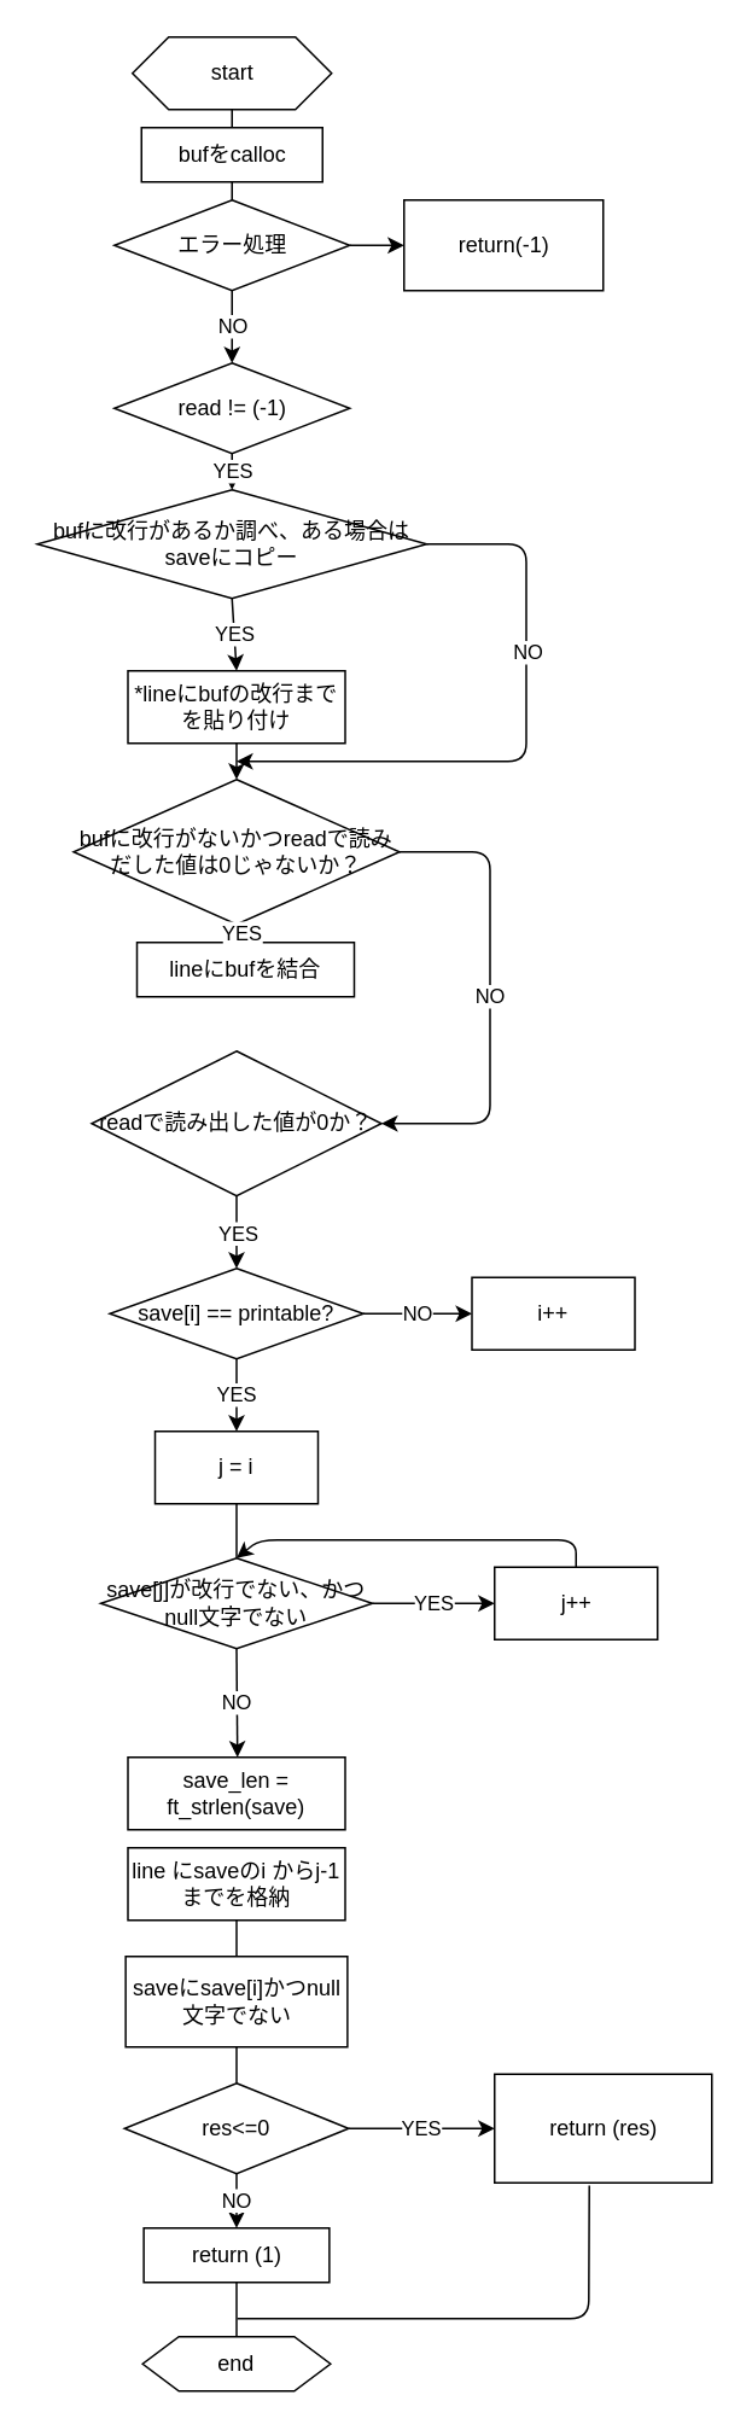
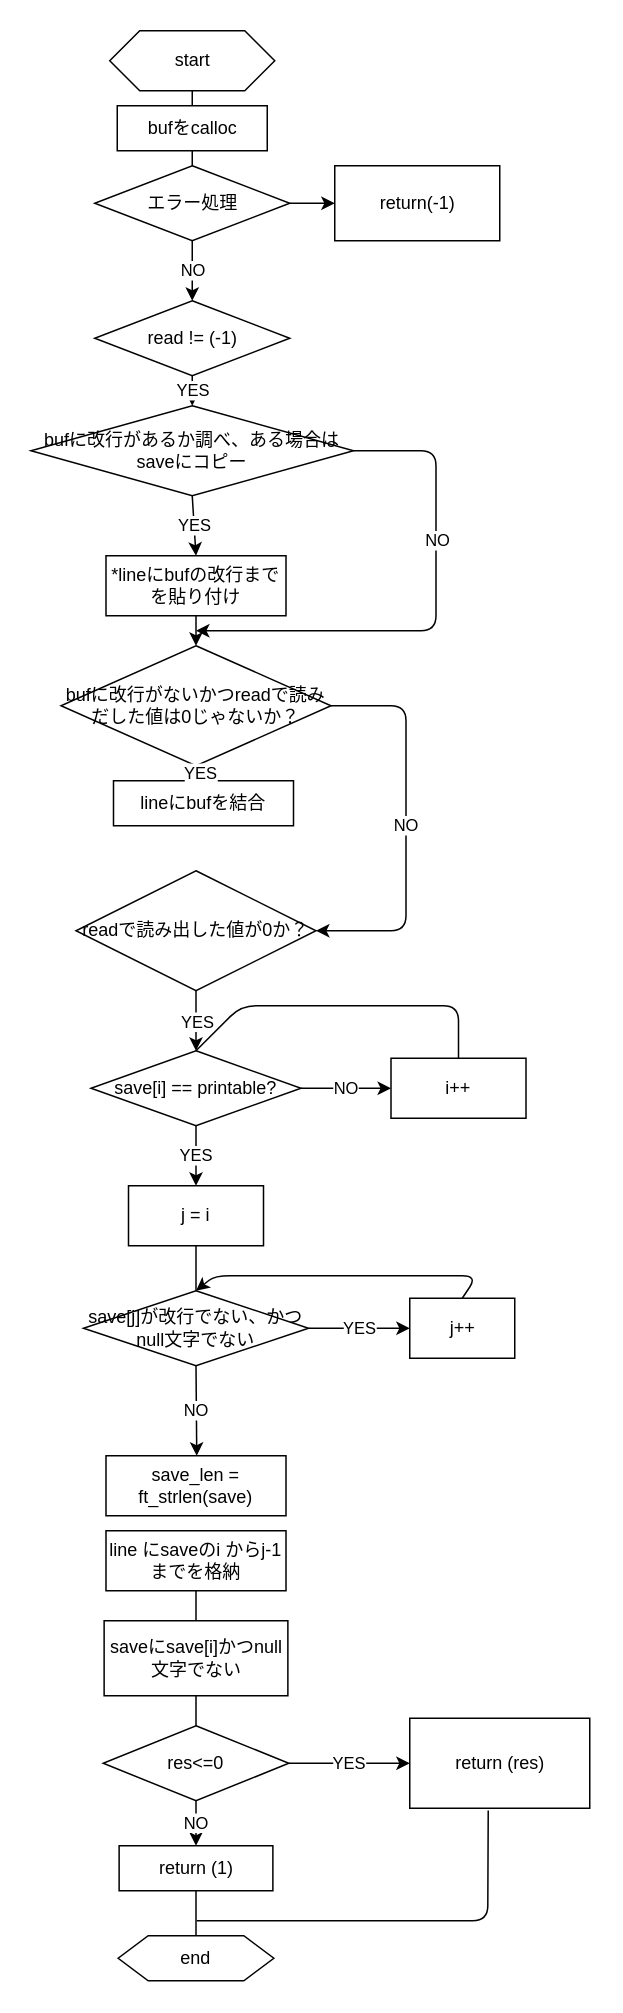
  <mxCell id="0" />
  <mxCell id="1" parent="0" />
  <mxCell id="2" value="start" style="shape=hexagon;perimeter=hexagonPerimeter2;whiteSpace=wrap;html=1;fixedSize=1;" parent="1" vertex="1"><mxGeometry x="72.5" y="20" width="110" height="40" as="geometry" /></mxCell>
  <mxCell id="3" value="bufをcalloc" style="rounded=0;whiteSpace=wrap;html=1;" parent="1" vertex="1"><mxGeometry x="77.5" y="70" width="100" height="30" as="geometry" /></mxCell>
  <mxCell id="4" style="edgeStyle=orthogonalEdgeStyle;rounded=0;orthogonalLoop=1;jettySize=auto;html=1;exitX=1;exitY=0.5;exitDx=0;exitDy=0;entryX=0;entryY=0.5;entryDx=0;entryDy=0;" parent="1" source="5" target="9" edge="1"><mxGeometry relative="1" as="geometry" /></mxCell>
  <mxCell id="5" value="エラー処理" style="rhombus;whiteSpace=wrap;html=1;" parent="1" vertex="1"><mxGeometry x="62.5" y="110" width="130" height="50" as="geometry" /></mxCell>
  <mxCell id="6" value="" style="endArrow=none;html=1;entryX=0.5;entryY=1;entryDx=0;entryDy=0;" parent="1" target="2" edge="1"><mxGeometry width="50" height="50" relative="1" as="geometry"><mxPoint x="127.5" y="70" as="sourcePoint" /><mxPoint x="192.5" y="250" as="targetPoint" /></mxGeometry></mxCell>
  <mxCell id="7" value="" style="endArrow=none;html=1;entryX=0.5;entryY=1;entryDx=0;entryDy=0;exitX=0.5;exitY=0;exitDx=0;exitDy=0;" parent="1" source="5" target="3" edge="1"><mxGeometry width="50" height="50" relative="1" as="geometry"><mxPoint x="137.5" y="60" as="sourcePoint" /><mxPoint x="137.5" y="30" as="targetPoint" /></mxGeometry></mxCell>
  <mxCell id="8" value="NO" style="endArrow=classic;html=1;exitX=0.5;exitY=1;exitDx=0;exitDy=0;" parent="1" source="5" edge="1"><mxGeometry relative="1" as="geometry"><mxPoint x="112.5" y="340" as="sourcePoint" /><mxPoint x="127.5" as="targetPoint" y="200" /></mxGeometry></mxCell>
  <mxCell id="9" value="return(-1)" style="rounded=0;whiteSpace=wrap;html=1;" parent="1" vertex="1"><mxGeometry x="222.5" y="110" width="110" height="50" as="geometry" /></mxCell>
  <mxCell id="10" value="read != (-1)" style="rhombus;whiteSpace=wrap;html=1;" parent="1" vertex="1"><mxGeometry x="62.5" width="130" height="50" as="geometry" y="200" /></mxCell>
  <mxCell id="11" value="YES" style="endArrow=classic;html=1;exitX=0.5;exitY=1;exitDx=0;exitDy=0;entryX=0.5;entryY=0;entryDx=0;entryDy=0;" parent="1" source="10" target="12" edge="1"><mxGeometry relative="1" as="geometry"><mxPoint x="127.5" y="210" as="sourcePoint" /><mxPoint x="127.5" y="290" as="targetPoint" /></mxGeometry></mxCell>
  <mxCell id="12" value="bufに改行があるか調べ、ある場合はsaveにコピー" style="rhombus;whiteSpace=wrap;html=1;" parent="1" vertex="1"><mxGeometry y="270" width="215" height="60" as="geometry" x="20" /></mxCell>
  <mxCell id="13" value="YES" style="endArrow=classic;html=1;exitX=0.5;exitY=1;exitDx=0;exitDy=0;entryX=0.5;entryY=0;entryDx=0;entryDy=0;" parent="1" source="12" target="14" edge="1"><mxGeometry relative="1" as="geometry"><mxPoint x="127.5" y="280" as="sourcePoint" /><mxPoint x="127.5" y="370" as="targetPoint" /></mxGeometry></mxCell>
  <mxCell id="14" value="*lineにbufの改行までを貼り付け" style="rounded=0;whiteSpace=wrap;html=1;" parent="1" vertex="1"><mxGeometry x="70" y="370" width="120" height="40" as="geometry" /></mxCell>
  <mxCell id="15" value="bufに改行がないかつreadで読みだした値は0じゃないか？" style="rhombus;whiteSpace=wrap;html=1;" parent="1" vertex="1"><mxGeometry x="40" y="430" width="180" height="80" as="geometry" /></mxCell>
  <mxCell id="16" value="" style="endArrow=classic;html=1;exitX=0.5;exitY=1;exitDx=0;exitDy=0;entryX=0.5;entryY=0;entryDx=0;entryDy=0;" parent="1" source="14" target="15" edge="1"><mxGeometry width="50" height="50" relative="1" as="geometry"><mxPoint x="150" y="380" as="sourcePoint" /><mxPoint x="200" y="330" as="targetPoint" /></mxGeometry></mxCell>
  <mxCell id="17" value="lineにbufを結合" style="rounded=0;whiteSpace=wrap;html=1;" parent="1" vertex="1"><mxGeometry x="75" y="520" width="120" height="30" as="geometry" /></mxCell>
  <mxCell id="18" value="YES" style="endArrow=classic;html=1;exitX=0.5;exitY=1;exitDx=0;exitDy=0;entryX=0.5;entryY=0;entryDx=0;entryDy=0;" parent="1" source="15" target="17" edge="1"><mxGeometry relative="1" as="geometry"><mxPoint x="130" y="440" as="sourcePoint" /><mxPoint x="230" y="440" as="targetPoint" /></mxGeometry></mxCell>
  <mxCell id="19" value="readで読み出した値が0か？" style="rhombus;whiteSpace=wrap;html=1;" parent="1" vertex="1"><mxGeometry x="50" y="580" width="160" height="80" as="geometry" /></mxCell>
  <mxCell id="20" value="" style="endArrow=classic;html=1;exitX=0.5;exitY=1;exitDx=0;exitDy=0;" parent="1" source="19" edge="1"><mxGeometry relative="1" as="geometry"><mxPoint x="130" y="610" as="sourcePoint" /><mxPoint x="130" y="700" as="targetPoint" /></mxGeometry></mxCell>
  <mxCell id="21" value="YES" style="edgeLabel;resizable=0;html=1;align=center;verticalAlign=middle;" parent="20" connectable="0" vertex="1"><mxGeometry relative="1" as="geometry" /></mxCell>
  <mxCell id="22" value="NO" style="endArrow=classic;html=1;exitX=1;exitY=0.5;exitDx=0;exitDy=0;entryX=1;entryY=0.5;entryDx=0;entryDy=0;" parent="1" source="15" target="19" edge="1"><mxGeometry relative="1" as="geometry"><mxPoint x="130" y="610" as="sourcePoint" /><mxPoint x="230" y="610" as="targetPoint" /><Array as="points"><mxPoint x="270" y="470" /><mxPoint x="270" y="620" /></Array></mxGeometry></mxCell>
  <mxCell id="23" value="save[i] == printable?" style="rhombus;whiteSpace=wrap;html=1;" parent="1" vertex="1"><mxGeometry x="60" y="700" width="140" height="50" as="geometry" /></mxCell>
  <mxCell id="24" value="NO" style="endArrow=classic;html=1;exitX=1;exitY=0.5;exitDx=0;exitDy=0;" parent="1" source="23" edge="1"><mxGeometry relative="1" as="geometry"><mxPoint x="130" y="610" as="sourcePoint" /><mxPoint x="260" y="725" as="targetPoint" /></mxGeometry></mxCell>
  <mxCell id="25" value="i++" style="rounded=0;whiteSpace=wrap;html=1;" parent="1" vertex="1"><mxGeometry x="260" y="705" width="90" height="40" as="geometry" /></mxCell>
+ <mxCell id="26" value="" style="endArrow=none;html=1;entryX=0.5;entryY=0;entryDx=0;entryDy=0;exitX=0.5;exitY=0;exitDx=0;exitDy=0;" parent="1" source="23" target="25" edge="1"><mxGeometry width="50" height="50" relative="1" as="geometry"><mxPoint x="150" y="630" as="sourcePoint" /><mxPoint x="200" y="580" as="targetPoint" /><Array as="points"><mxPoint x="160" y="670" /><mxPoint x="305" y="670" /></Array></mxGeometry></mxCell>
  <mxCell id="27" value="YES" style="endArrow=classic;html=1;exitX=0.5;exitY=1;exitDx=0;exitDy=0;" parent="1" source="23" edge="1"><mxGeometry relative="1" as="geometry"><mxPoint x="130" y="780" as="sourcePoint" /><mxPoint x="130" y="790" as="targetPoint" /></mxGeometry></mxCell>
  <mxCell id="28" value="j = i" style="rounded=0;whiteSpace=wrap;html=1;" parent="1" vertex="1"><mxGeometry x="85" y="790" width="90" height="40" as="geometry" /></mxCell>
  <mxCell id="29" value="" style="endArrow=none;html=1;exitX=0.5;exitY=1;exitDx=0;exitDy=0;entryX=0.5;entryY=0;entryDx=0;entryDy=0;" parent="1" source="28" target="30" edge="1"><mxGeometry width="50" height="50" relative="1" as="geometry"><mxPoint x="150" y="850" as="sourcePoint" /><mxPoint x="130" y="820" as="targetPoint" /></mxGeometry></mxCell>
  <mxCell id="30" value="save[j]が改行でない、かつnull文字でない" style="rhombus;whiteSpace=wrap;html=1;" parent="1" vertex="1"><mxGeometry x="55" y="860" width="150" height="50" as="geometry" /></mxCell>
  <mxCell id="31" value="YES" style="endArrow=classic;html=1;exitX=1;exitY=0.5;exitDx=0;exitDy=0;entryX=0;entryY=0.5;entryDx=0;entryDy=0;" parent="1" source="30" target="32" edge="1"><mxGeometry relative="1" as="geometry"><mxPoint x="72.5" y="940" as="sourcePoint" /><mxPoint x="262.5" y="885" as="targetPoint" /></mxGeometry></mxCell>
- <mxCell id="32" value="j++" style="rounded=0;whiteSpace=wrap;html=1;" parent="1" vertex="1"><mxGeometry x="272.5" y="865" width="90" height="40" as="geometry" /></mxCell>
+ <mxCell id="32" value="j++" style="rounded=0;whiteSpace=wrap;html=1;" parent="1" vertex="1"><mxGeometry x="272.5" y="865" width="70" height="40" as="geometry" /></mxCell>
  <mxCell id="33" value="" style="endArrow=classic;html=1;exitX=0.5;exitY=0;exitDx=0;exitDy=0;entryX=0.5;entryY=0;entryDx=0;entryDy=0;" parent="1" source="32" target="30" edge="1"><mxGeometry width="50" height="50" relative="1" as="geometry"><mxPoint x="242.5" y="860" as="sourcePoint" /><mxPoint x="292.5" y="810" as="targetPoint" /><Array as="points"><mxPoint x="317.5" y="850" /><mxPoint x="142.5" y="850" /></Array></mxGeometry></mxCell>
  <mxCell id="34" value="NO" style="endArrow=classic;html=1;exitX=0.5;exitY=1;exitDx=0;exitDy=0;" parent="1" source="30" edge="1"><mxGeometry relative="1" as="geometry"><mxPoint x="162.5" y="1000" as="sourcePoint" /><mxPoint x="130.5" y="970" as="targetPoint" /></mxGeometry></mxCell>
  <mxCell id="35" value="save_len = ft_strlen(save)" style="rounded=0;whiteSpace=wrap;html=1;" parent="1" vertex="1"><mxGeometry x="70" y="970" width="120" height="40" as="geometry" /></mxCell>
  <mxCell id="36" value="line にsaveのi からj-1までを格納" style="rounded=0;whiteSpace=wrap;html=1;" parent="1" vertex="1"><mxGeometry x="70" y="1020" width="120" height="40" as="geometry" /></mxCell>
  <mxCell id="37" value="saveにsave[i]かつnull文字でない" style="rounded=0;whiteSpace=wrap;html=1;" parent="1" vertex="1"><mxGeometry x="68.75" y="1080" width="122.5" height="50" as="geometry" /></mxCell>
  <mxCell id="38" value="" style="endArrow=none;html=1;exitX=0.5;exitY=1;exitDx=0;exitDy=0;entryX=0.5;entryY=0;entryDx=0;entryDy=0;" parent="1" source="36" target="37" edge="1"><mxGeometry width="50" height="50" relative="1" as="geometry"><mxPoint x="202.5" y="1090" as="sourcePoint" /><mxPoint x="252.5" y="1040" as="targetPoint" /></mxGeometry></mxCell>
  <mxCell id="39" value="res&amp;lt;=0" style="rhombus;whiteSpace=wrap;html=1;" parent="1" vertex="1"><mxGeometry x="68.13" y="1150" width="123.75" height="50" as="geometry" /></mxCell>
  <mxCell id="40" value="" style="endArrow=none;html=1;exitX=0.5;exitY=1;exitDx=0;exitDy=0;entryX=0.5;entryY=0;entryDx=0;entryDy=0;" parent="1" source="37" target="39" edge="1"><mxGeometry width="50" height="50" relative="1" as="geometry"><mxPoint x="202.5" y="1190" as="sourcePoint" /><mxPoint x="252.5" y="1140" as="targetPoint" /></mxGeometry></mxCell>
  <mxCell id="41" value="YES" style="endArrow=classic;html=1;exitX=1;exitY=0.5;exitDx=0;exitDy=0;" parent="1" source="39" target="42" edge="1"><mxGeometry relative="1" as="geometry"><mxPoint x="182.5" y="1170" as="sourcePoint" /><mxPoint x="282.5" y="1175" as="targetPoint" /><mxPoint as="offset" /></mxGeometry></mxCell>
  <mxCell id="42" value="return (res)" style="rounded=0;whiteSpace=wrap;html=1;" parent="1" vertex="1"><mxGeometry x="272.5" y="1145" width="120" height="60" as="geometry" /></mxCell>
  <mxCell id="43" value="return (1)" style="rounded=0;whiteSpace=wrap;html=1;" parent="1" vertex="1"><mxGeometry x="78.75" y="1230" width="102.5" height="30" as="geometry" /></mxCell>
  <mxCell id="44" value="NO" style="endArrow=classic;html=1;exitX=0.5;exitY=1;exitDx=0;exitDy=0;entryX=0.5;entryY=0;entryDx=0;entryDy=0;" parent="1" source="39" target="43" edge="1"><mxGeometry relative="1" as="geometry"><mxPoint x="152.5" y="1180" as="sourcePoint" /><mxPoint x="252.5" y="1180" as="targetPoint" /><Array as="points" /></mxGeometry></mxCell>
  <mxCell id="45" value="end" style="shape=hexagon;perimeter=hexagonPerimeter2;whiteSpace=wrap;html=1;fixedSize=1;" parent="1" vertex="1"><mxGeometry x="78.13" y="1290" width="103.75" height="30" as="geometry" /></mxCell>
  <mxCell id="46" value="" style="endArrow=none;html=1;entryX=0.5;entryY=1;entryDx=0;entryDy=0;exitX=0.5;exitY=0;exitDx=0;exitDy=0;" parent="1" source="45" target="43" edge="1"><mxGeometry width="50" height="50" relative="1" as="geometry"><mxPoint x="182.5" y="1340" as="sourcePoint" /><mxPoint x="232.5" y="1290" as="targetPoint" /></mxGeometry></mxCell>
  <mxCell id="47" value="" style="endArrow=none;html=1;entryX=0.436;entryY=1.024;entryDx=0;entryDy=0;entryPerimeter=0;" parent="1" target="42" edge="1"><mxGeometry width="50" height="50" relative="1" as="geometry"><mxPoint x="130.5" y="1280" as="sourcePoint" /><mxPoint x="232.5" y="1290" as="targetPoint" /><Array as="points"><mxPoint x="222.5" y="1280" /><mxPoint x="324.5" y="1280" /></Array></mxGeometry></mxCell>
  <mxCell id="48" value="" style="endArrow=classic;html=1;exitX=1;exitY=0.5;exitDx=0;exitDy=0;" parent="1" source="12" edge="1"><mxGeometry relative="1" as="geometry"><mxPoint x="240" y="500" as="sourcePoint" /><mxPoint x="130" y="420" as="targetPoint" /><Array as="points"><mxPoint x="290" y="300" /><mxPoint x="290" y="420" /></Array></mxGeometry></mxCell>
  <mxCell id="49" value="NO" style="edgeLabel;resizable=0;html=1;align=center;verticalAlign=middle;" parent="48" connectable="0" vertex="1"><mxGeometry relative="1" as="geometry"><mxPoint y="-54" as="offset" /></mxGeometry></mxCell>
